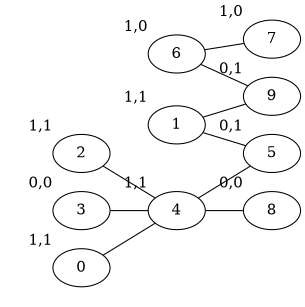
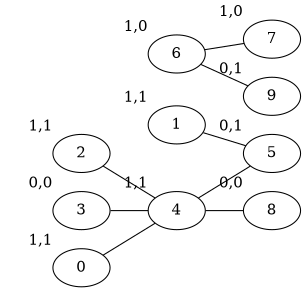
  graph {
    rankdir=LR
    node [xlabel="1,1"]
    8 [xlabel="0,0"]
    4
    5 [xlabel="0,1"]
    2
    3 [xlabel="0,0"]
    0
    9 [xlabel="0,1"]
    7 [xlabel="1,0"]
    6 [xlabel="1,0"]
    1
    4 -- 8
    4 -- 5
    2 -- 4
    3 -- 4
    0 -- 4
    6 -- 9
    6 -- 7
    1 -- 5
-   1 -- 9
  }
